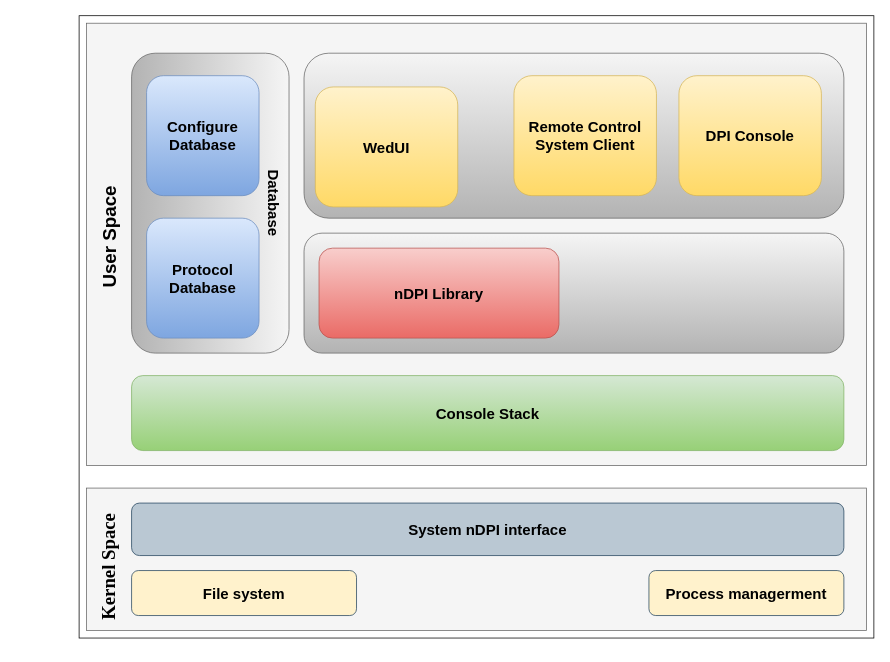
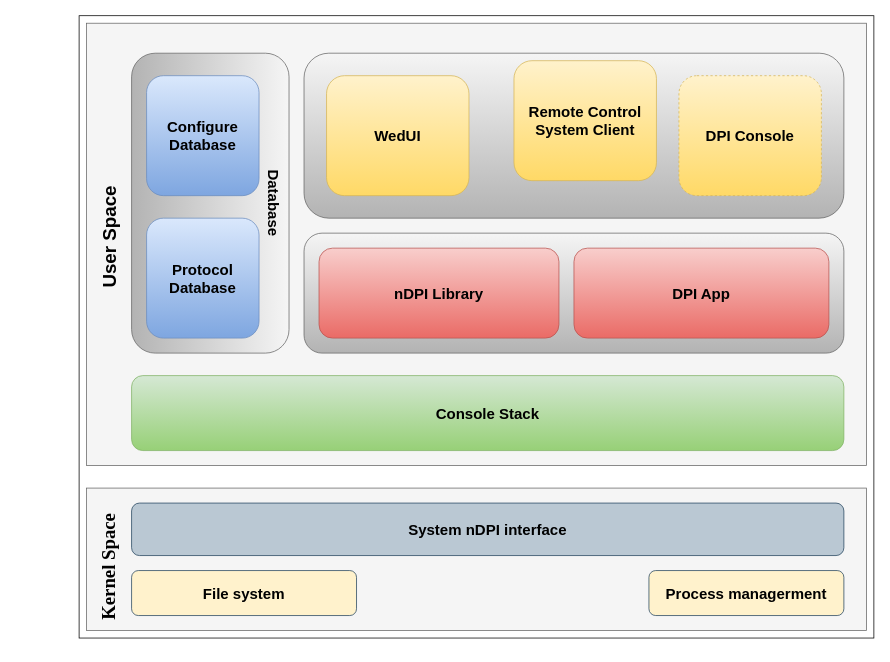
  <mxCell id="0" />
  <mxCell id="1" parent="0" />
  <mxCell id="2" value="" style="rounded=0;whiteSpace=wrap;html=1;" vertex="1" parent="1"><mxGeometry x="105" y="20" width="1060" height="830" as="geometry" /></mxCell>
  <mxCell id="3" value="" style="rounded=0;whiteSpace=wrap;html=1;fontSize=20;fillColor=#f5f5f5;fontColor=#333333;strokeColor=#666666;" vertex="1" parent="1"><mxGeometry x="115" y="30" width="1040" height="590" as="geometry" /></mxCell>
  <mxCell id="4" value="" style="rounded=1;whiteSpace=wrap;html=1;fillColor=#f5f5f5;gradientColor=#b3b3b3;strokeColor=#666666;" vertex="1" parent="1"><mxGeometry x="405" y="70" width="720" height="220" as="geometry" /></mxCell>
  <mxCell id="5" value="" style="rounded=1;whiteSpace=wrap;html=1;fillColor=#f5f5f5;gradientColor=#b3b3b3;strokeColor=#666666;" vertex="1" parent="1"><mxGeometry x="405" y="310" width="720" height="160" as="geometry" /></mxCell>
  <mxCell id="6" value="nDPI Library" style="rounded=1;whiteSpace=wrap;html=1;fontSize=20;fontStyle=1;fillColor=#f8cecc;gradientColor=#ea6b66;strokeColor=#b85450;" vertex="1" parent="1"><mxGeometry x="425" y="330" width="320" height="120" as="geometry" /></mxCell>
- <mxCell id="8" value="WedUI" style="rounded=1;whiteSpace=wrap;html=1;fontSize=20;fontStyle=1;fillColor=#fff2cc;gradientColor=#ffd966;strokeColor=#d6b656;" vertex="1" parent="1"><mxGeometry x="420" y="115" width="190" height="160" as="geometry" /></mxCell>
- <mxCell id="9" value="Remote Control System Client" style="rounded=1;whiteSpace=wrap;html=1;fontSize=20;fontStyle=1;fillColor=#fff2cc;gradientColor=#ffd966;strokeColor=#d6b656;" vertex="1" parent="1"><mxGeometry x="685" y="100" width="190" height="160" as="geometry" /></mxCell>
- <mxCell id="10" value="DPI Console" style="rounded=1;whiteSpace=wrap;html=1;fontSize=20;fontStyle=1;fillColor=#fff2cc;gradientColor=#ffd966;strokeColor=#d6b656;" vertex="1" parent="1"><mxGeometry x="905" y="100" width="190" height="160" as="geometry" /></mxCell>
+ <mxCell id="7" value="&lt;font style=&quot;font-size: 20px&quot;&gt;&lt;b&gt;DPI App&lt;/b&gt;&lt;/font&gt;" style="rounded=1;whiteSpace=wrap;html=1;fillColor=#f8cecc;gradientColor=#ea6b66;strokeColor=#b85450;" vertex="1" parent="1"><mxGeometry x="765" y="330" width="340" height="120" as="geometry" /></mxCell>
+ <mxCell id="8" value="WedUI" style="rounded=1;whiteSpace=wrap;html=1;fontSize=20;fontStyle=1;fillColor=#fff2cc;gradientColor=#ffd966;strokeColor=#d6b656;" vertex="1" parent="1"><mxGeometry x="435" y="100" width="190" height="160" as="geometry" /></mxCell>
+ <mxCell id="9" value="Remote Control System Client" style="rounded=1;whiteSpace=wrap;html=1;fontSize=20;fontStyle=1;fillColor=#fff2cc;gradientColor=#ffd966;strokeColor=#d6b656;" vertex="1" parent="1"><mxGeometry x="685" y="80" width="190" height="160" as="geometry" /></mxCell>
+ <mxCell id="10" value="DPI Console" style="rounded=1;whiteSpace=wrap;html=1;fontSize=20;fontStyle=1;fillColor=#fff2cc;gradientColor=#ffd966;strokeColor=#d6b656;dashed=1;" vertex="1" parent="1"><mxGeometry x="905" y="100" width="190" height="160" as="geometry" /></mxCell>
  <mxCell id="11" value="" style="rounded=1;whiteSpace=wrap;html=1;direction=south;fillColor=#f5f5f5;gradientColor=#b3b3b3;strokeColor=#666666;" vertex="1" parent="1"><mxGeometry x="175" y="70" width="210" height="400" as="geometry" /></mxCell>
  <mxCell id="12" value="Configure Database" style="rounded=1;whiteSpace=wrap;html=1;fontSize=20;fontStyle=1;fillColor=#dae8fc;gradientColor=#7ea6e0;strokeColor=#6c8ebf;" vertex="1" parent="1"><mxGeometry x="195" y="100" width="150" height="160" as="geometry" /></mxCell>
  <mxCell id="13" value="Protocol Database" style="rounded=1;whiteSpace=wrap;html=1;fontSize=20;fontStyle=1;fillColor=#dae8fc;gradientColor=#7ea6e0;strokeColor=#6c8ebf;" vertex="1" parent="1"><mxGeometry x="195" y="290" width="150" height="160" as="geometry" /></mxCell>
  <mxCell id="14" value="Console Stack" style="rounded=1;whiteSpace=wrap;html=1;fontSize=20;fontStyle=1;fillColor=#d5e8d4;gradientColor=#97d077;strokeColor=#82b366;" vertex="1" parent="1"><mxGeometry x="175" y="500" width="950" height="100" as="geometry" /></mxCell>
  <mxCell id="15" value="Database" style="text;html=1;strokeColor=none;fillColor=none;align=center;verticalAlign=middle;whiteSpace=wrap;rounded=0;fontSize=20;rotation=90;fontStyle=1" vertex="1" parent="1"><mxGeometry x="335" y="255" width="60" height="30" as="geometry" /></mxCell>
  <mxCell id="16" value="" style="rounded=0;whiteSpace=wrap;html=1;fontSize=20;fillColor=#f5f5f5;fontColor=#333333;strokeColor=#666666;" vertex="1" parent="1"><mxGeometry x="115" y="650" width="1040" height="190" as="geometry" /></mxCell>
  <mxCell id="17" value="System nDPI interface" style="rounded=1;whiteSpace=wrap;html=1;fontSize=20;fillColor=#bac8d3;strokeColor=#23445d;fontStyle=1" vertex="1" parent="1"><mxGeometry x="175" y="670" width="950" height="70" as="geometry" /></mxCell>
  <mxCell id="18" value="File system" style="rounded=1;whiteSpace=wrap;html=1;fontSize=20;fontStyle=1;fillColor=#fff2cc;strokeColor=#23445d;" vertex="1" parent="1"><mxGeometry x="175" y="760" width="300" height="60" as="geometry" /></mxCell>
  <mxCell id="19" value="Process managerment" style="rounded=1;whiteSpace=wrap;html=1;fontSize=20;fontStyle=1;fillColor=#fff2cc;strokeColor=#23445d;" vertex="1" parent="1"><mxGeometry x="865" y="760" width="260" height="60" as="geometry" /></mxCell>
  <mxCell id="20" value="User Space" style="text;html=1;strokeColor=none;fillColor=none;align=center;verticalAlign=middle;whiteSpace=wrap;rounded=0;fontSize=25;rotation=-90;fontStyle=1" vertex="1" parent="1"><mxGeometry x="45" y="290" width="200" height="50" as="geometry" /></mxCell>
  <mxCell id="21" value="Kernel Space" style="text;html=1;strokeColor=none;fillColor=none;align=center;verticalAlign=middle;whiteSpace=wrap;rounded=0;fontFamily=Times New Roman;fontSize=25;rotation=-90;fontStyle=1" vertex="1" parent="1"><mxGeometry x="20" y="720" width="250" height="70" as="geometry" /></mxCell>
